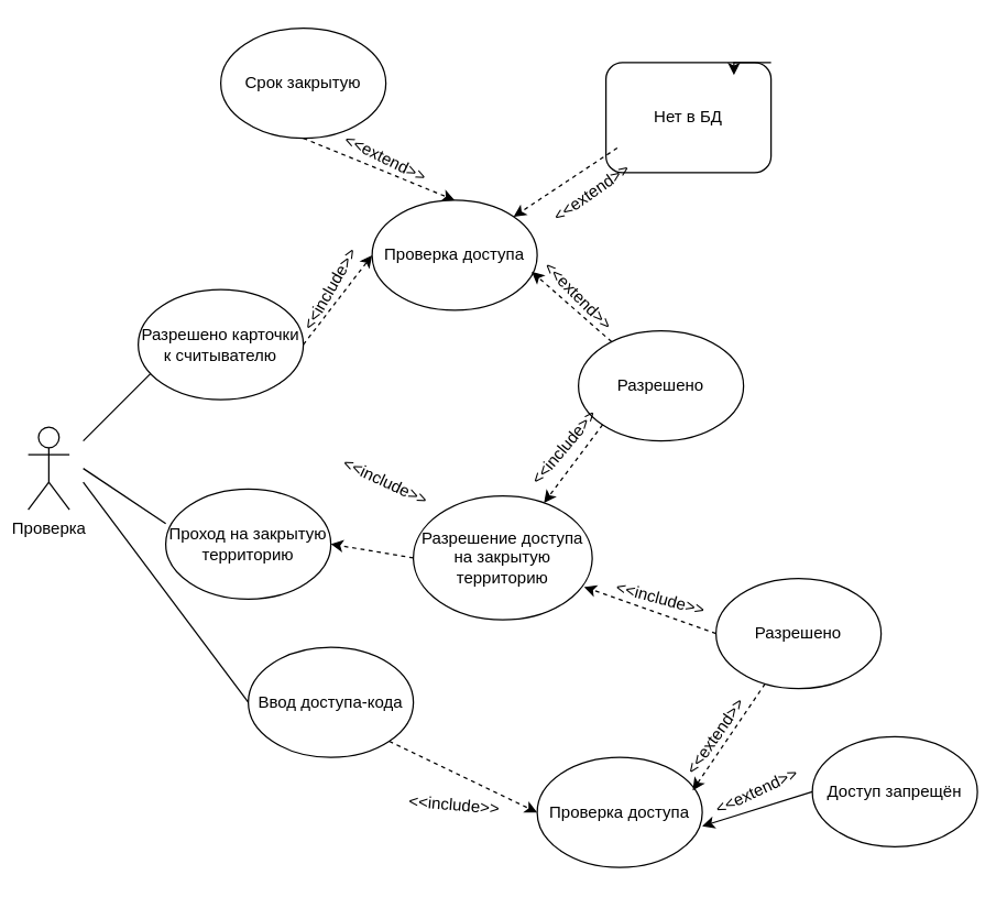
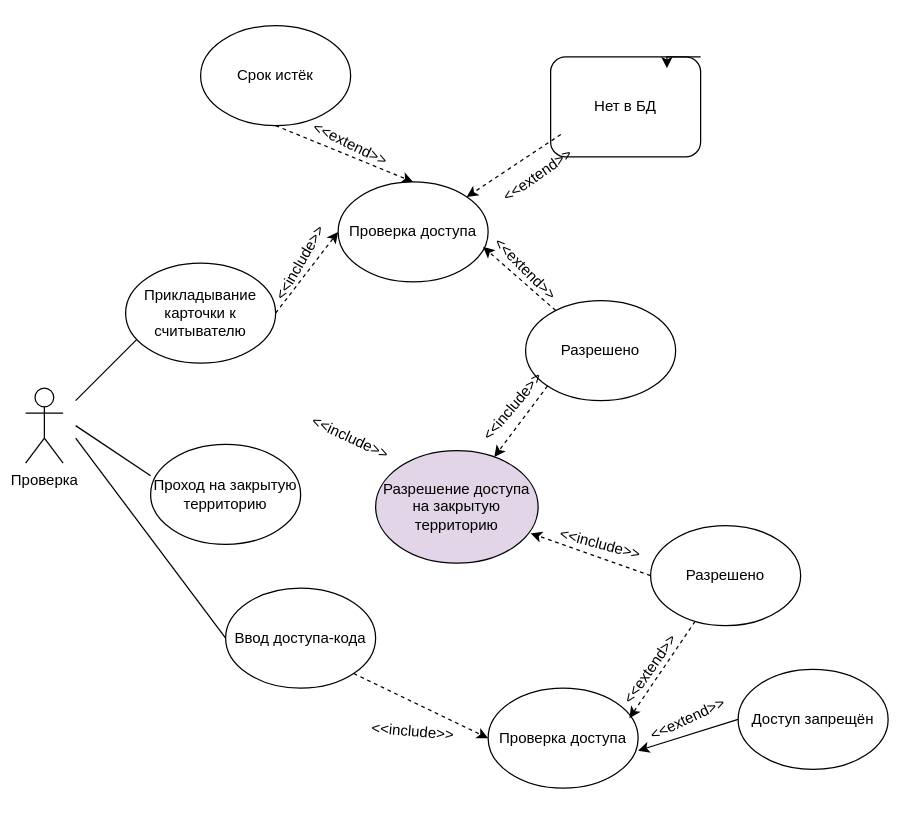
  <mxCell id="0" />
  <mxCell id="1" parent="0" />
  <mxCell id="2" value="Проверка" style="shape=umlActor;verticalLabelPosition=bottom;verticalAlign=top;html=1;outlineConnect=0;" parent="1" vertex="1"><mxGeometry x="20" y="310" width="30" height="60" as="geometry" /></mxCell>
  <mxCell id="3" value="" style="endArrow=none;html=1;rounded=0;" parent="1" edge="1"><mxGeometry width="50" height="50" relative="1" as="geometry"><mxPoint x="60" y="320" as="sourcePoint" /><mxPoint x="110" y="270" as="targetPoint" /></mxGeometry></mxCell>
- <mxCell id="4" value="Разрешено карточки к считывателю" style="ellipse;whiteSpace=wrap;html=1;" parent="1" vertex="1"><mxGeometry x="100" y="210" width="120" height="80" as="geometry" /></mxCell>
- <mxCell id="5" value="Срок закрытую" style="ellipse;whiteSpace=wrap;html=1;" parent="1" vertex="1"><mxGeometry x="160" y="20" width="120" height="80" as="geometry" /></mxCell>
+ <mxCell id="4" value="Прикладывание карточки к считывателю" style="ellipse;whiteSpace=wrap;html=1;" parent="1" vertex="1"><mxGeometry x="100" y="210" width="120" height="80" as="geometry" /></mxCell>
+ <mxCell id="5" value="Срок истёк" style="ellipse;whiteSpace=wrap;html=1;" parent="1" vertex="1"><mxGeometry x="160" y="20" width="120" height="80" as="geometry" /></mxCell>
  <mxCell id="6" value="Проверка доступа" style="ellipse;whiteSpace=wrap;html=1;" parent="1" vertex="1"><mxGeometry x="270" y="145" width="120" height="80" as="geometry" /></mxCell>
  <mxCell id="7" value="" style="endArrow=classic;html=1;rounded=0;entryX=0;entryY=0.5;entryDx=0;entryDy=0;dashed=1;" parent="1" target="6" edge="1"><mxGeometry width="50" height="50" relative="1" as="geometry"><mxPoint x="220" y="250" as="sourcePoint" /><mxPoint x="270" y="200" as="targetPoint" /></mxGeometry></mxCell>
  <mxCell id="8" value="&amp;lt;&amp;lt;include&amp;gt;&amp;gt;" style="text;html=1;align=center;verticalAlign=middle;whiteSpace=wrap;rounded=0;rotation=-60;" parent="1" vertex="1"><mxGeometry x="210" y="195" width="60" height="30" as="geometry" /></mxCell>
  <mxCell id="9" value="Разрешено" style="ellipse;whiteSpace=wrap;html=1;" parent="1" vertex="1"><mxGeometry x="420" y="240" width="120" height="80" as="geometry" /></mxCell>
  <mxCell id="10" value="Нет в БД" style="whiteSpace=wrap;html=1;rounded=1;" parent="1" vertex="1"><mxGeometry x="440" y="45" width="120" height="80" as="geometry" /></mxCell>
  <mxCell id="11" value="" style="endArrow=classic;html=1;rounded=0;entryX=0.967;entryY=0.65;entryDx=0;entryDy=0;dashed=1;entryPerimeter=0;" parent="1" source="9" target="6" edge="1"><mxGeometry width="50" height="50" relative="1" as="geometry"><mxPoint x="220" y="350" as="sourcePoint" /><mxPoint x="270" y="300" as="targetPoint" /></mxGeometry></mxCell>
  <mxCell id="12" value="" style="endArrow=classic;html=1;rounded=0;exitX=0.068;exitY=0.776;exitDx=0;exitDy=0;exitPerimeter=0;dashed=1;" parent="1" source="10" target="6" edge="1"><mxGeometry width="50" height="50" relative="1" as="geometry"><mxPoint x="540" y="350" as="sourcePoint" /><mxPoint x="590" y="300" as="targetPoint" /></mxGeometry></mxCell>
  <mxCell id="13" value="&amp;lt;&amp;lt;extend&amp;gt;&amp;gt;" style="text;html=1;align=center;verticalAlign=middle;whiteSpace=wrap;rounded=0;rotation=45;" parent="1" vertex="1"><mxGeometry x="390" y="200" width="60" height="30" as="geometry" /></mxCell>
  <mxCell id="14" value="&amp;lt;&amp;lt;extend&amp;gt;&amp;gt;" style="text;html=1;align=center;verticalAlign=middle;whiteSpace=wrap;rounded=0;rotation=-35;" parent="1" vertex="1"><mxGeometry x="400" y="125" width="60" height="30" as="geometry" /></mxCell>
  <mxCell id="15" value="" style="endArrow=none;html=1;rounded=0;" parent="1" edge="1"><mxGeometry width="50" height="50" relative="1" as="geometry"><mxPoint x="180" y="510" as="sourcePoint" /><mxPoint x="60" y="350" as="targetPoint" /></mxGeometry></mxCell>
  <mxCell id="16" value="Ввод доступа-кода" style="ellipse;whiteSpace=wrap;html=1;" parent="1" vertex="1"><mxGeometry x="180" y="470" width="120" height="80" as="geometry" /></mxCell>
  <mxCell id="17" style="edgeStyle=orthogonalEdgeStyle;rounded=0;orthogonalLoop=1;jettySize=auto;html=1;exitX=0;exitY=1;exitDx=0;exitDy=0;" parent="1" source="18" edge="1"><mxGeometry relative="1" as="geometry"><mxPoint x="408" y="600" as="targetPoint" /></mxGeometry></mxCell>
  <mxCell id="18" value="Проверка доступа" style="ellipse;whiteSpace=wrap;html=1;" parent="1" vertex="1"><mxGeometry x="390" y="550" width="120" height="80" as="geometry" /></mxCell>
  <mxCell id="19" value="&amp;lt;&amp;lt;include&amp;gt;&amp;gt;" style="text;html=1;align=center;verticalAlign=middle;whiteSpace=wrap;rounded=0;rotation=5;" parent="1" vertex="1"><mxGeometry x="300" y="570" width="60" height="30" as="geometry" /></mxCell>
  <mxCell id="20" value="" style="endArrow=classic;html=1;rounded=0;dashed=1;exitX=1;exitY=1;exitDx=0;exitDy=0;entryX=0;entryY=0.5;entryDx=0;entryDy=0;" parent="1" source="16" target="18" edge="1"><mxGeometry width="50" height="50" relative="1" as="geometry"><mxPoint x="300" y="510" as="sourcePoint" /><mxPoint x="380" y="580" as="targetPoint" /></mxGeometry></mxCell>
  <mxCell id="21" value="&amp;lt;&amp;lt;extend&amp;gt;&amp;gt;" style="text;html=1;align=center;verticalAlign=middle;whiteSpace=wrap;rounded=0;rotation=26;" parent="1" vertex="1"><mxGeometry x="250" y="100" width="60" height="30" as="geometry" /></mxCell>
  <mxCell id="22" value="" style="endArrow=classic;html=1;rounded=0;entryX=0.942;entryY=0.3;entryDx=0;entryDy=0;entryPerimeter=0;dashed=1;" parent="1" source="32" target="18" edge="1"><mxGeometry width="50" height="50" relative="1" as="geometry"><mxPoint x="540" y="450" as="sourcePoint" /><mxPoint x="550" y="410" as="targetPoint" /></mxGeometry></mxCell>
  <mxCell id="23" value="&amp;lt;&amp;lt;extend&amp;gt;&amp;gt;" style="text;html=1;align=center;verticalAlign=middle;whiteSpace=wrap;rounded=0;rotation=-25;" parent="1" vertex="1"><mxGeometry x="520" y="560" width="60" height="30" as="geometry" /></mxCell>
  <mxCell id="24" value="Проход на закрытую территорию" style="ellipse;whiteSpace=wrap;html=1;" parent="1" vertex="1"><mxGeometry x="120" y="355" width="120" height="80" as="geometry" /></mxCell>
- <mxCell id="25" value="Разрешение доступа на закрытую территорию" style="ellipse;whiteSpace=wrap;html=1;" parent="1" vertex="1"><mxGeometry x="300" y="360" width="130" height="90" as="geometry" /></mxCell>
+ <mxCell id="25" value="Разрешение доступа на закрытую территорию" style="ellipse;whiteSpace=wrap;html=1;fillColor=#e1d5e7;" parent="1" vertex="1"><mxGeometry x="300" y="360" width="130" height="90" as="geometry" /></mxCell>
  <mxCell id="26" value="" style="endArrow=classic;html=1;rounded=0;dashed=1;exitX=0;exitY=1;exitDx=0;exitDy=0;" parent="1" source="9" target="25" edge="1"><mxGeometry width="50" height="50" relative="1" as="geometry"><mxPoint x="330" y="230" as="sourcePoint" /><mxPoint x="349" y="365" as="targetPoint" /></mxGeometry></mxCell>
- <mxCell id="27" value="" style="endArrow=classic;html=1;rounded=0;exitX=0;exitY=0.5;exitDx=0;exitDy=0;entryX=1;entryY=0.5;entryDx=0;entryDy=0;dashed=1;" parent="1" source="25" target="24" edge="1"><mxGeometry width="50" height="50" relative="1" as="geometry"><mxPoint x="250" y="420" as="sourcePoint" /><mxPoint x="300" y="370" as="targetPoint" /></mxGeometry></mxCell>
  <mxCell id="28" value="" style="endArrow=none;html=1;rounded=0;entryX=0;entryY=0.313;entryDx=0;entryDy=0;entryPerimeter=0;" parent="1" target="24" edge="1"><mxGeometry width="50" height="50" relative="1" as="geometry"><mxPoint x="60" y="340" as="sourcePoint" /><mxPoint x="120" y="340" as="targetPoint" /></mxGeometry></mxCell>
  <mxCell id="29" value="&amp;lt;&amp;lt;include&amp;gt;&amp;gt;" style="text;html=1;align=center;verticalAlign=middle;whiteSpace=wrap;rounded=0;rotation=25;" parent="1" vertex="1"><mxGeometry x="250" y="335" width="60" height="30" as="geometry" /></mxCell>
  <mxCell id="30" value="&amp;lt;&amp;lt;include&amp;gt;&amp;gt;" style="text;html=1;align=center;verticalAlign=middle;whiteSpace=wrap;rounded=0;rotation=-50;dashed=1;" parent="1" vertex="1"><mxGeometry x="380" y="310" width="60" height="30" as="geometry" /></mxCell>
  <mxCell id="31" style="edgeStyle=orthogonalEdgeStyle;rounded=0;orthogonalLoop=1;jettySize=auto;html=1;exitX=1;exitY=0;exitDx=0;exitDy=0;entryX=0.775;entryY=0.113;entryDx=0;entryDy=0;entryPerimeter=0;" parent="1" source="10" target="10" edge="1"><mxGeometry relative="1" as="geometry" /></mxCell>
  <mxCell id="32" value="Разрешено" style="ellipse;whiteSpace=wrap;html=1;" parent="1" vertex="1"><mxGeometry x="520" y="420" width="120" height="80" as="geometry" /></mxCell>
  <mxCell id="33" value="" style="endArrow=classic;html=1;rounded=0;entryX=0.5;entryY=0;entryDx=0;entryDy=0;dashed=1;" edge="1" parent="1" target="6"><mxGeometry width="50" height="50" relative="1" as="geometry"><mxPoint x="220" y="100" as="sourcePoint" /><mxPoint x="270" y="50" as="targetPoint" /></mxGeometry></mxCell>
  <mxCell id="34" value="Доступ запрещён" style="ellipse;whiteSpace=wrap;html=1;" vertex="1" parent="1"><mxGeometry x="590" y="535" width="120" height="80" as="geometry" /></mxCell>
  <mxCell id="35" value="" style="endArrow=classic;html=1;rounded=0;exitX=0;exitY=0.5;exitDx=0;exitDy=0;" edge="1" parent="1" source="34"><mxGeometry width="50" height="50" relative="1" as="geometry"><mxPoint x="460" y="650" as="sourcePoint" /><mxPoint x="510" y="600" as="targetPoint" /></mxGeometry></mxCell>
  <mxCell id="36" value="&amp;lt;&amp;lt;extend&amp;gt;&amp;gt;" style="text;html=1;align=center;verticalAlign=middle;whiteSpace=wrap;rounded=0;rotation=-55;" vertex="1" parent="1"><mxGeometry x="490" y="520" width="60" height="30" as="geometry" /></mxCell>
  <mxCell id="37" value="&amp;lt;&amp;lt;include&amp;gt;&amp;gt;" style="text;html=1;align=center;verticalAlign=middle;whiteSpace=wrap;rounded=0;rotation=15;dashed=1;" vertex="1" parent="1"><mxGeometry x="450" y="420" width="60" height="30" as="geometry" /></mxCell>
  <mxCell id="38" value="" style="endArrow=classic;html=1;rounded=0;entryX=0.954;entryY=0.735;entryDx=0;entryDy=0;entryPerimeter=0;dashed=1;" edge="1" parent="1" target="25"><mxGeometry width="50" height="50" relative="1" as="geometry"><mxPoint x="520" y="460" as="sourcePoint" /><mxPoint x="570" y="410" as="targetPoint" /></mxGeometry></mxCell>
